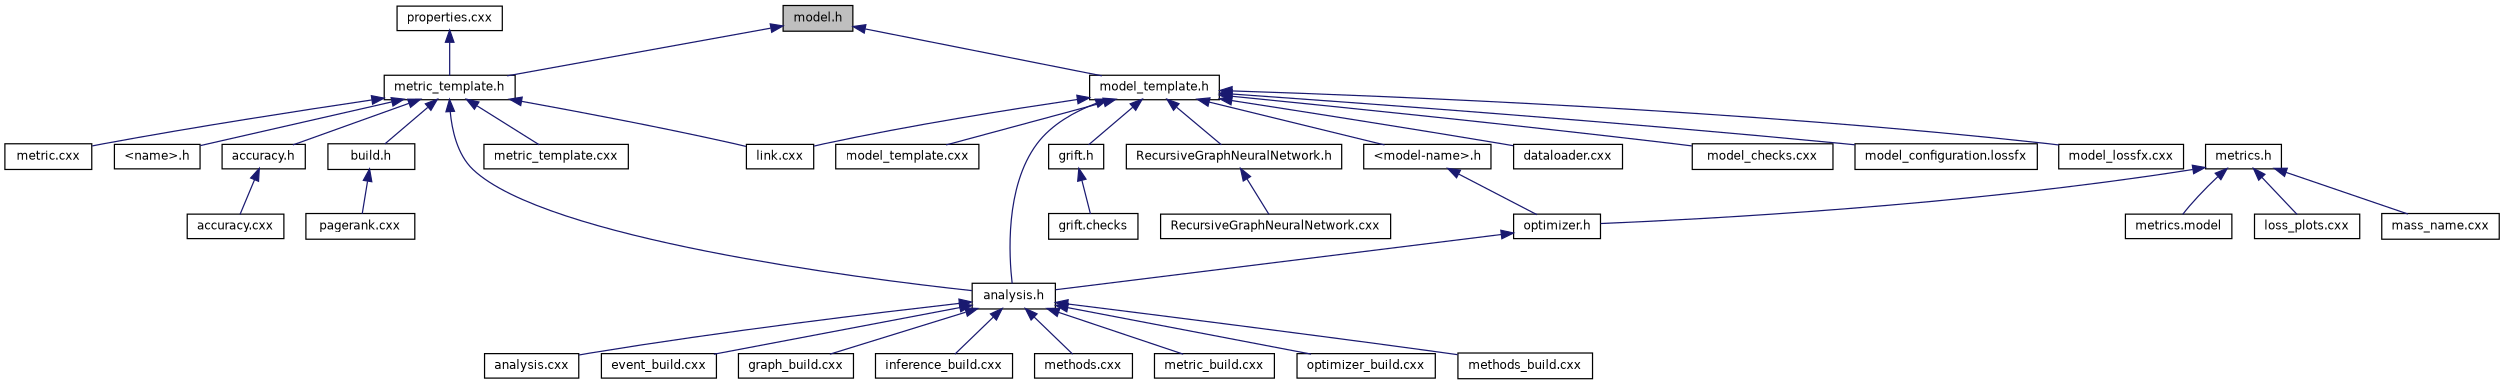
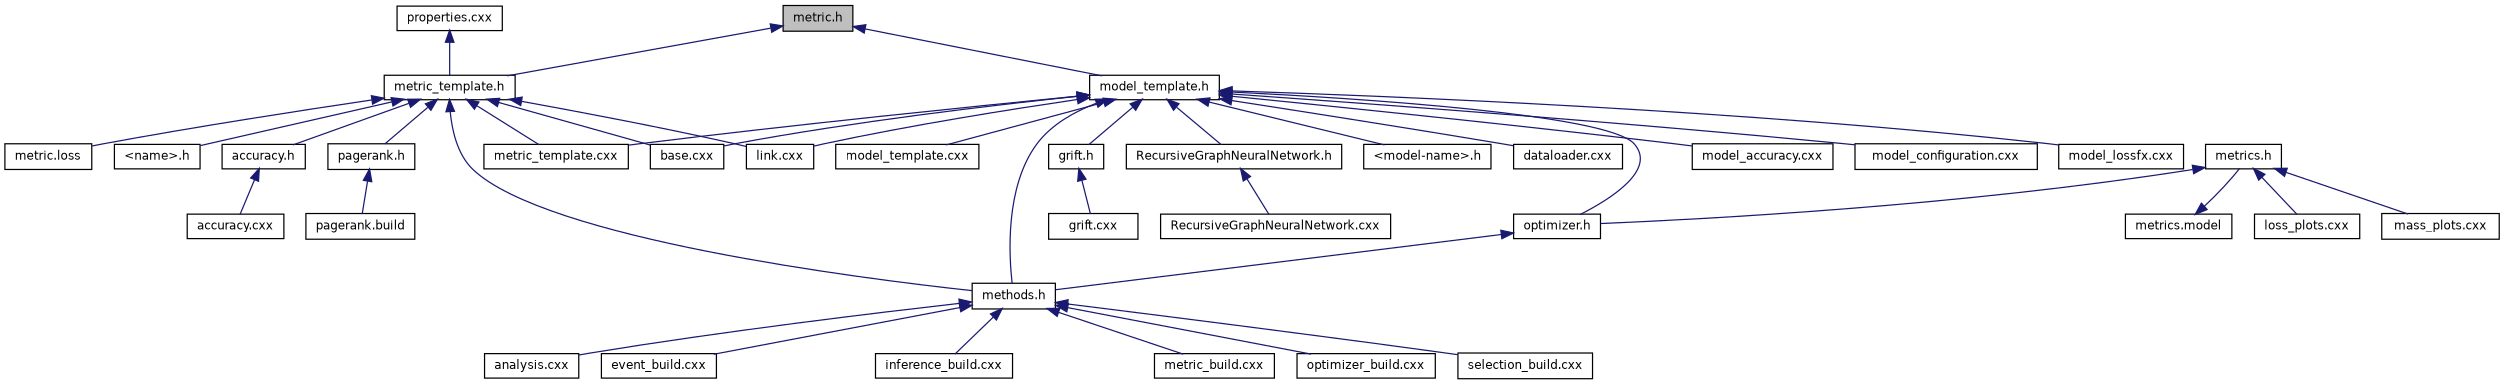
  digraph {
    node [color=black fillcolor=white fontname=Helvetica fontsize=10 shape=record style=filled]
    edge [color=midnightblue dir=back fontname=Helvetica fontsize=10 labelfontname=Helvetica labelfontsize=10 style=solid]
-   n1 [fillcolor=grey75 fontcolor=black height=0.2 label="model.h" width=0.4]
+   n1 [fillcolor=grey75 fontcolor=black height=0.2 label="metric.h" width=0.4]
    n2 [height=0.2 label="metric_template.h" width=0.4]
    n3 [height=0.2 label="model_template.h" width=0.4]
    n4 [height=0.2 label="accuracy.h" width=0.4]
-   n5 [height=0.2 label="build.h" width=0.4]
-   n6 [height=0.2 label="analysis.h" width=0.4]
+   n5 [height=0.2 label="pagerank.h" width=0.4]
+   n6 [height=0.2 label="methods.h" width=0.4]
+   n7 [height=0.2 label="base.cxx" width=0.4]
    n8 [height=0.2 label="link.cxx" width=0.4]
-   n9 [height=0.2 label="metric.cxx" width=0.4]
+   n9 [height=0.2 label="metric.loss" width=0.4]
    n10 [height=0.2 label="metric_template.cxx" width=0.4]
    n11 [height=0.2 label="\<name\>.h" width=0.4]
    n12 [height=0.2 label="grift.h" width=0.4]
    n13 [height=0.2 label="RecursiveGraphNeuralNetwork.h" width=0.4]
    n14 [height=0.2 label="dataloader.cxx" width=0.4]
    n15 [height=0.2 label="optimizer.h" width=0.4]
-   n16 [height=0.2 label="model_checks.cxx" width=0.4]
-   n17 [height=0.2 label="model_configuration.lossfx" width=0.4]
+   n16 [height=0.2 label="model_accuracy.cxx" width=0.4]
+   n17 [height=0.2 label="model_configuration.cxx" width=0.4]
    n18 [height=0.2 label="model_lossfx.cxx" width=0.4]
    n19 [height=0.2 label="model_template.cxx" width=0.4]
    n20 [height=0.2 label="\<model-name\>.h" width=0.4]
    n21 [height=0.2 label="accuracy.cxx" width=0.4]
-   n22 [height=0.2 label="pagerank.cxx" width=0.4]
+   n22 [height=0.2 label="pagerank.build" width=0.4]
    n23 [height=0.2 label="analysis.cxx" width=0.4]
    n24 [height=0.2 label="event_build.cxx" width=0.4]
-   n25 [height=0.2 label="graph_build.cxx" width=0.4]
    n26 [height=0.2 label="inference_build.cxx" width=0.4]
-   n27 [height=0.2 label="methods.cxx" width=0.4]
    n28 [height=0.2 label="metric_build.cxx" width=0.4]
    n29 [height=0.2 label="optimizer_build.cxx" width=0.4]
-   n30 [height=0.2 label="methods_build.cxx" width=0.4]
+   n30 [height=0.2 label="selection_build.cxx" width=0.4]
    n31 [height=0.2 label="properties.cxx" width=0.4]
-   n32 [height=0.2 label="grift.checks" width=0.4]
+   n32 [height=0.2 label="grift.cxx" width=0.4]
    n33 [height=0.2 label="RecursiveGraphNeuralNetwork.cxx" width=0.4]
    n34 [height=0.2 label="metrics.h" width=0.4]
    n35 [height=0.2 label="loss_plots.cxx" width=0.4]
-   n36 [height=0.2 label="mass_name.cxx" width=0.4]
+   n36 [height=0.2 label="mass_plots.cxx" width=0.4]
    n37 [height=0.2 label="metrics.model" width=0.4]
    n1 -> n2
    n1 -> n3
    n2 -> n4
    n2 -> n5
    n2 -> n6
+   n2 -> n7
    n2 -> n8
    n2 -> n9
    n2 -> n10
    n2 -> n11
    n3 -> n6
+   n3 -> n7
    n3 -> n8
+   n3 -> n10
    n3 -> n12
    n3 -> n13
    n3 -> n14
-   n20 -> n15
+   n3 -> n15
    n3 -> n16
    n3 -> n17
    n3 -> n18
    n3 -> n19
    n3 -> n20
    n4 -> n21
    n5 -> n22
    n6 -> n23
    n6 -> n24
-   n6 -> n25
    n6 -> n26
-   n6 -> n27
    n6 -> n28
    n6 -> n29
    n6 -> n30
    n12 -> n32
    n13 -> n33
    n15 -> n6
    n31 -> n2
    n34 -> n15
    n34 -> n35
    n34 -> n36
-   n34 -> n37
+   n37 -> n34
  }
